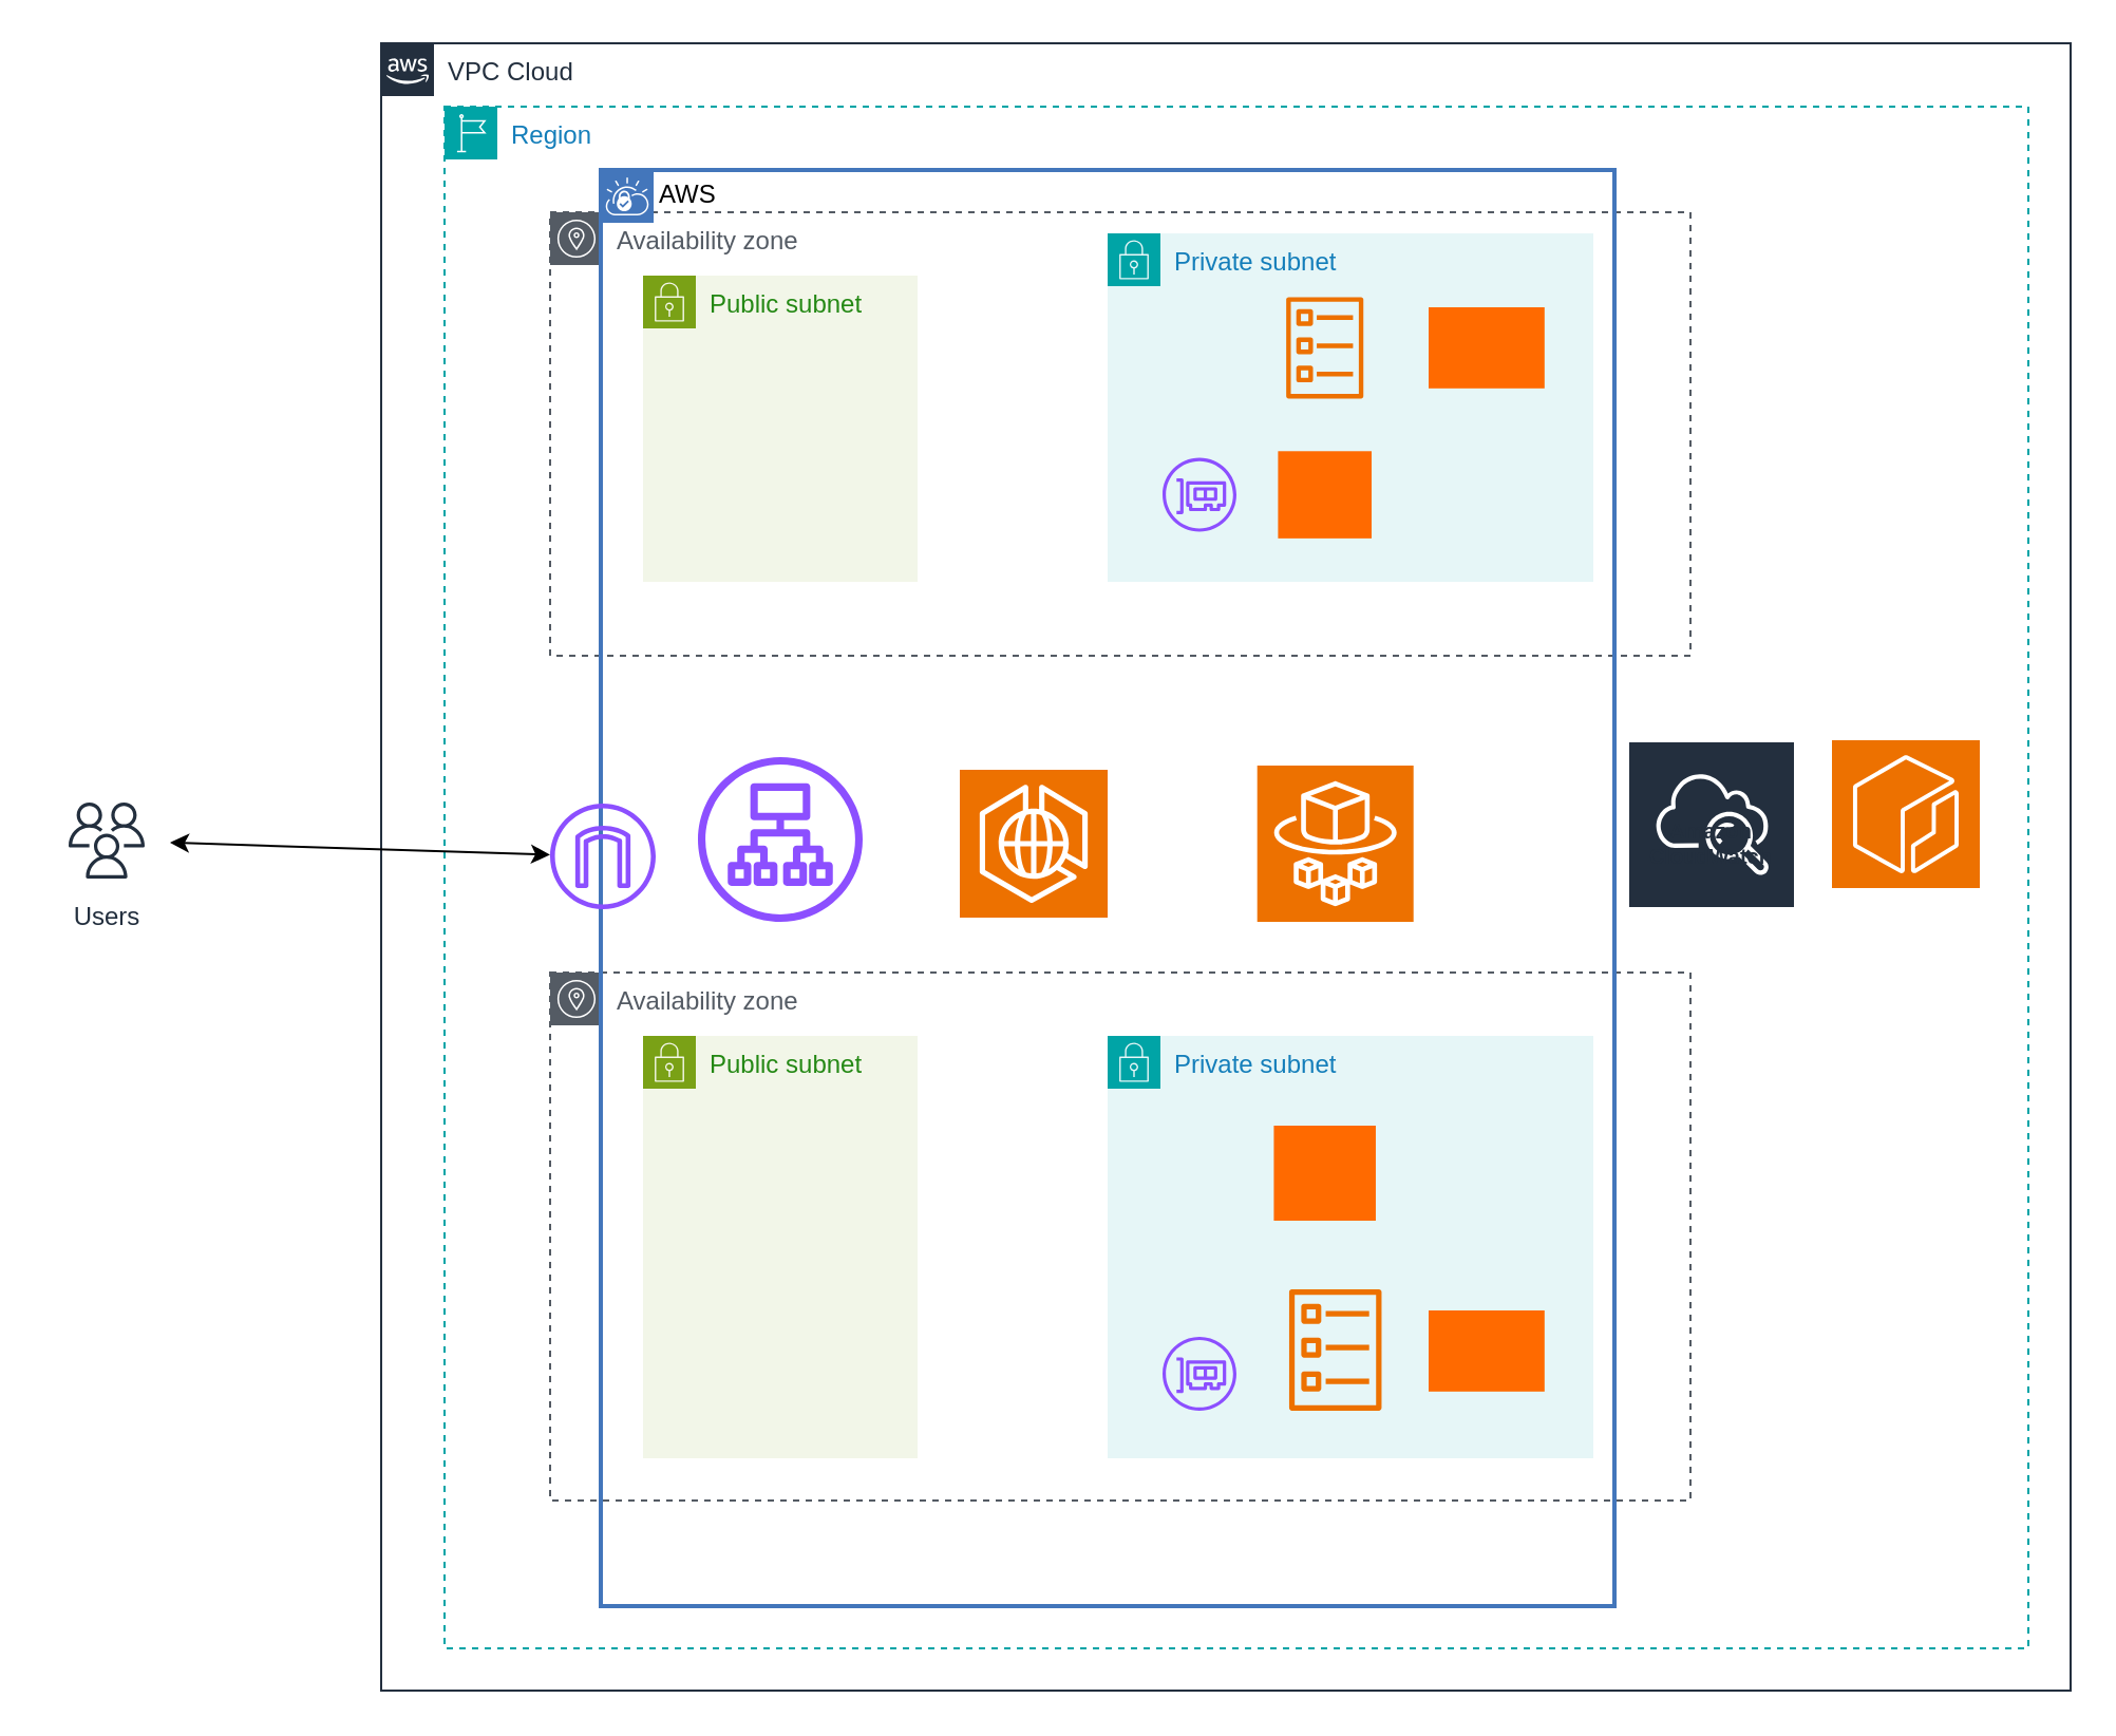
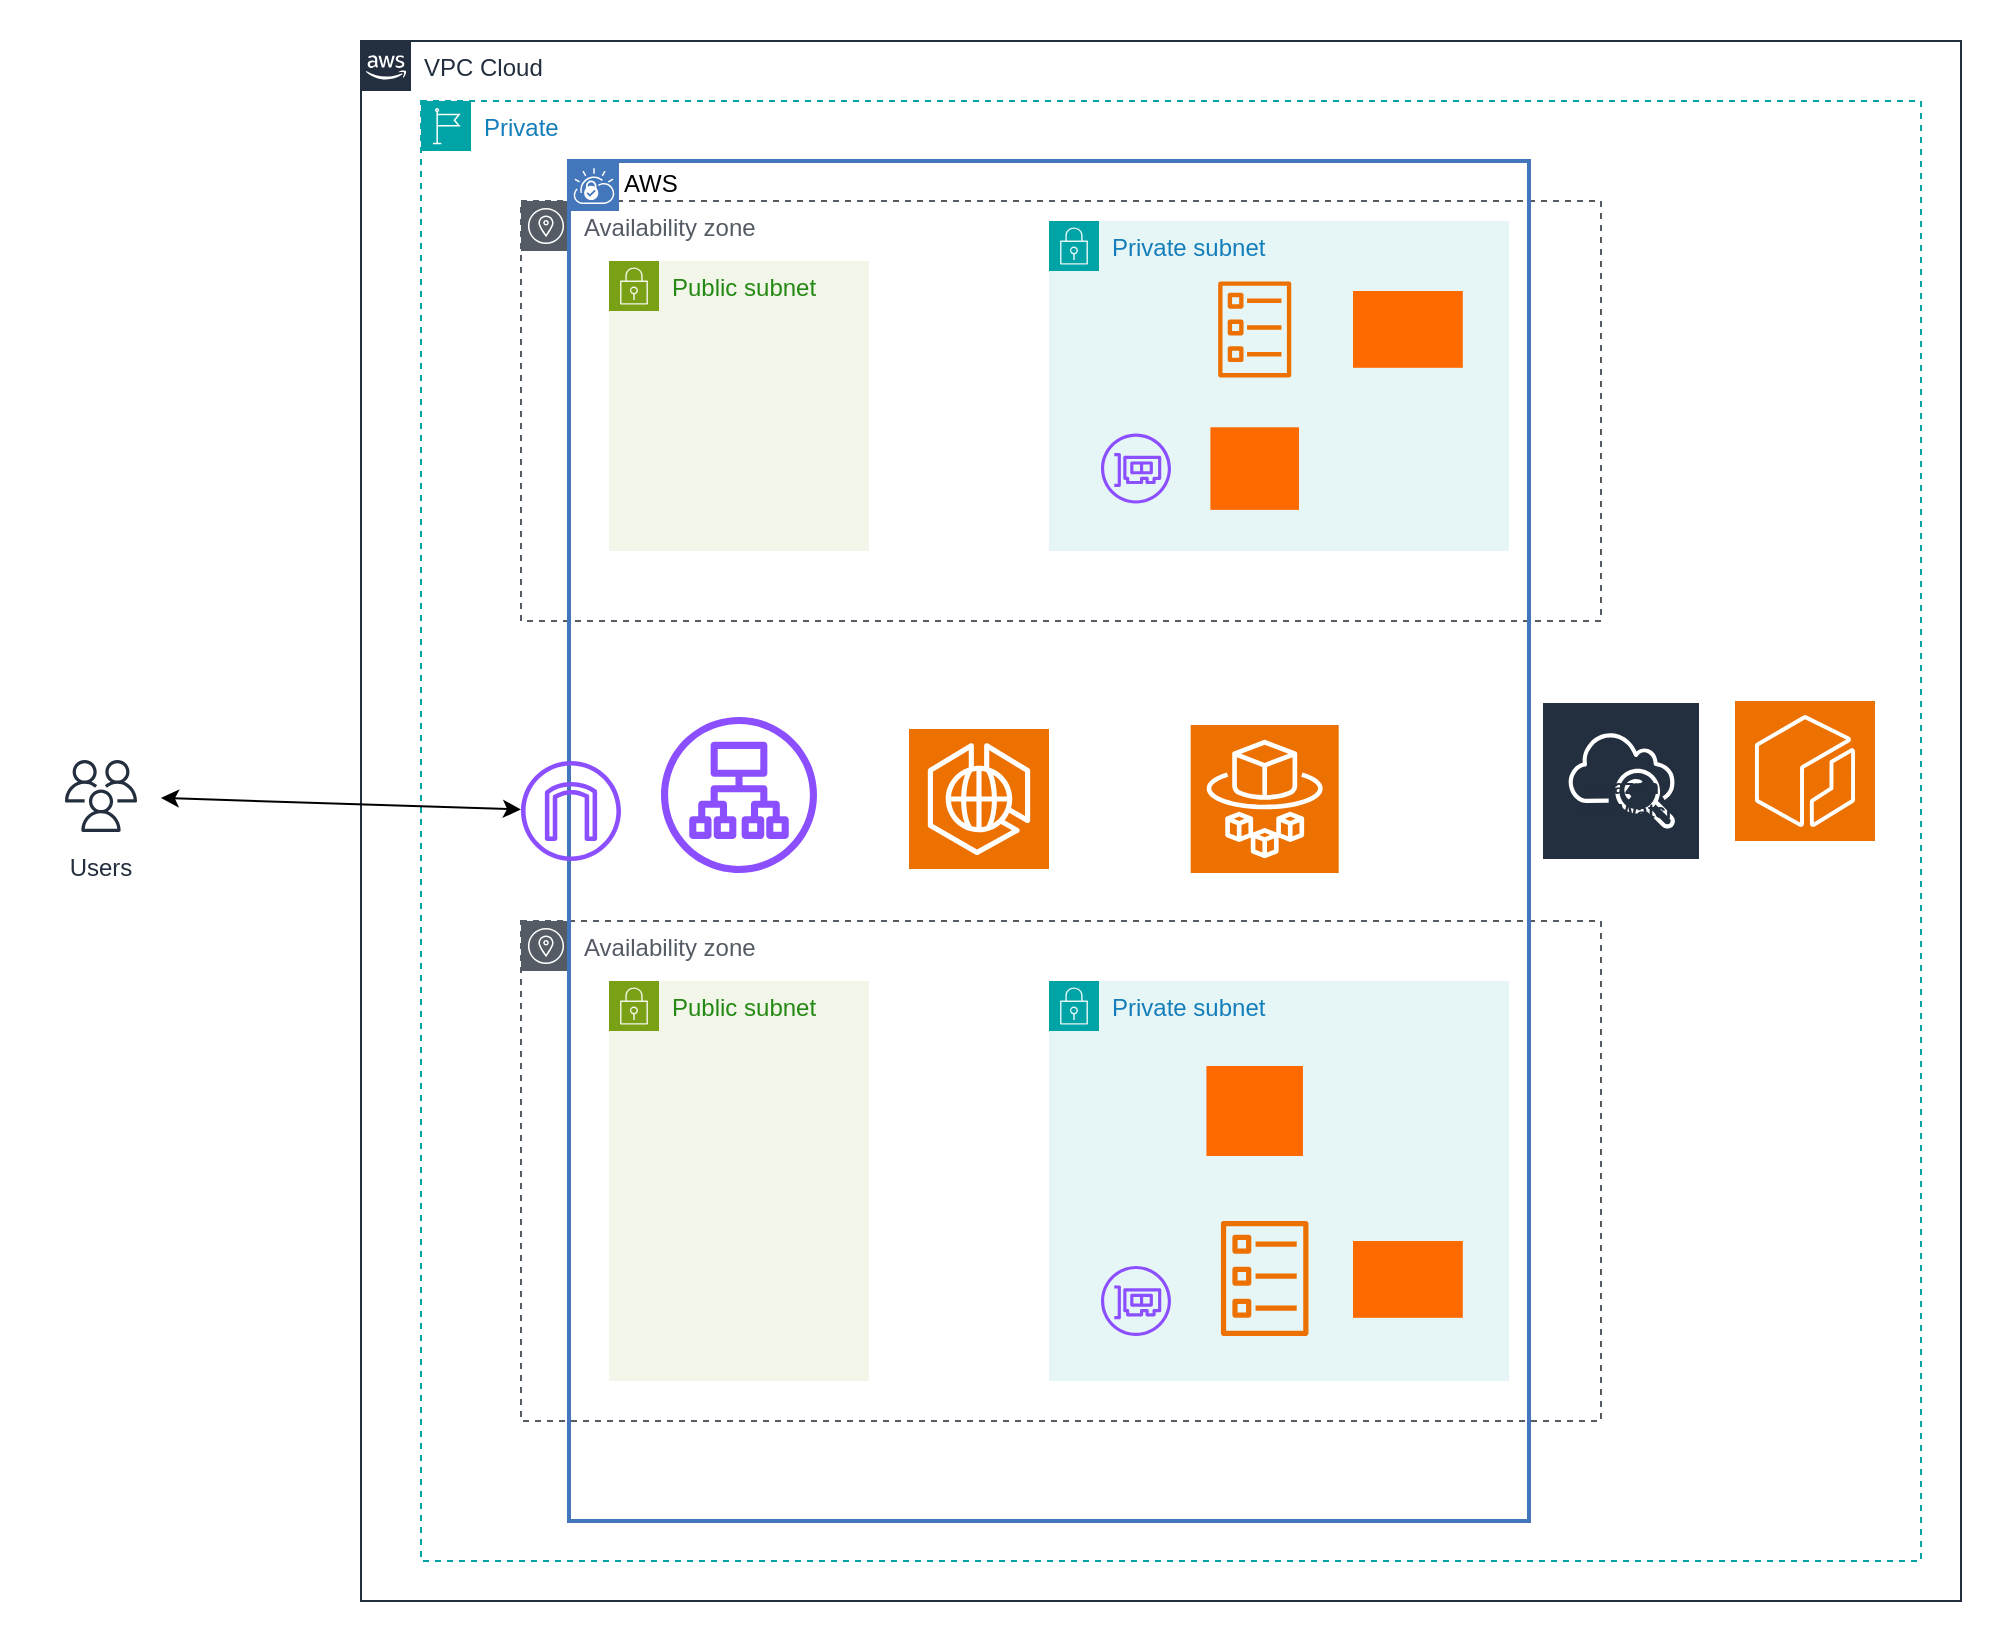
  <mxCell id="0" />
  <mxCell id="1" parent="0" />
  <mxCell id="2" value="VPC Cloud" style="points=[[0,0],[0.25,0],[0.5,0],[0.75,0],[1,0],[1,0.25],[1,0.5],[1,0.75],[1,1],[0.75,1],[0.5,1],[0.25,1],[0,1],[0,0.75],[0,0.5],[0,0.25]];outlineConnect=0;gradientColor=none;html=1;whiteSpace=wrap;fontSize=12;fontStyle=0;container=1;pointerEvents=0;collapsible=0;recursiveResize=0;shape=mxgraph.aws4.group;grIcon=mxgraph.aws4.group_aws_cloud_alt;strokeColor=#232F3E;fillColor=none;verticalAlign=top;align=left;spacingLeft=30;fontColor=#232F3E;dashed=0;" parent="1" vertex="1"><mxGeometry x="180" y="20" width="800" height="780" as="geometry" /></mxCell>
- <mxCell id="3" value="Region" style="points=[[0,0],[0.25,0],[0.5,0],[0.75,0],[1,0],[1,0.25],[1,0.5],[1,0.75],[1,1],[0.75,1],[0.5,1],[0.25,1],[0,1],[0,0.75],[0,0.5],[0,0.25]];outlineConnect=0;gradientColor=none;html=1;whiteSpace=wrap;fontSize=12;fontStyle=0;container=1;pointerEvents=0;collapsible=0;recursiveResize=0;shape=mxgraph.aws4.group;grIcon=mxgraph.aws4.group_region;strokeColor=#00A4A6;fillColor=none;verticalAlign=top;align=left;spacingLeft=30;fontColor=#147EBA;dashed=1;" parent="1" vertex="1"><mxGeometry x="210" y="50" width="750" height="730" as="geometry" /></mxCell>
+ <mxCell id="3" value="Private" style="points=[[0,0],[0.25,0],[0.5,0],[0.75,0],[1,0],[1,0.25],[1,0.5],[1,0.75],[1,1],[0.75,1],[0.5,1],[0.25,1],[0,1],[0,0.75],[0,0.5],[0,0.25]];outlineConnect=0;gradientColor=none;html=1;whiteSpace=wrap;fontSize=12;fontStyle=0;container=1;pointerEvents=0;collapsible=0;recursiveResize=0;shape=mxgraph.aws4.group;grIcon=mxgraph.aws4.group_region;strokeColor=#00A4A6;fillColor=none;verticalAlign=top;align=left;spacingLeft=30;fontColor=#147EBA;dashed=1;" parent="1" vertex="1"><mxGeometry x="210" y="50" width="750" height="730" as="geometry" /></mxCell>
  <mxCell id="4" value="Availability zone" style="sketch=0;outlineConnect=0;gradientColor=none;html=1;whiteSpace=wrap;fontSize=12;fontStyle=0;shape=mxgraph.aws4.group;grIcon=mxgraph.aws4.group_availability_zone;strokeColor=#545B64;fillColor=none;verticalAlign=top;align=left;spacingLeft=30;fontColor=#545B64;dashed=1;" parent="3" vertex="1"><mxGeometry x="50" y="50" width="540" height="210" as="geometry" /></mxCell>
  <mxCell id="5" value="Availability zone" style="sketch=0;outlineConnect=0;gradientColor=none;html=1;whiteSpace=wrap;fontSize=12;fontStyle=0;shape=mxgraph.aws4.group;grIcon=mxgraph.aws4.group_availability_zone;strokeColor=#545B64;fillColor=none;verticalAlign=top;align=left;spacingLeft=30;fontColor=#545B64;dashed=1;" parent="3" vertex="1"><mxGeometry x="50" y="410" width="540" height="250" as="geometry" /></mxCell>
  <mxCell id="6" value="AWS" style="shape=mxgraph.ibm.box;prType=vpc;fontStyle=0;verticalAlign=top;align=left;spacingLeft=32;spacingTop=4;fillColor=none;rounded=0;whiteSpace=wrap;html=1;strokeColor=#4376BB;strokeWidth=2;dashed=0;container=1;spacing=-4;collapsible=0;expand=0;recursiveResize=0;" vertex="1" parent="3"><mxGeometry x="74" y="30" width="480" height="680" as="geometry" /></mxCell>
  <mxCell id="7" value="Public subnet" style="points=[[0,0],[0.25,0],[0.5,0],[0.75,0],[1,0],[1,0.25],[1,0.5],[1,0.75],[1,1],[0.75,1],[0.5,1],[0.25,1],[0,1],[0,0.75],[0,0.5],[0,0.25]];outlineConnect=0;gradientColor=none;html=1;whiteSpace=wrap;fontSize=12;fontStyle=0;container=1;pointerEvents=0;collapsible=0;recursiveResize=0;shape=mxgraph.aws4.group;grIcon=mxgraph.aws4.group_security_group;grStroke=0;strokeColor=#7AA116;fillColor=#F2F6E8;verticalAlign=top;align=left;spacingLeft=30;fontColor=#248814;dashed=0;" vertex="1" parent="6"><mxGeometry x="20" y="50" width="130" height="145" as="geometry" /></mxCell>
  <mxCell id="8" value="Public subnet" style="points=[[0,0],[0.25,0],[0.5,0],[0.75,0],[1,0],[1,0.25],[1,0.5],[1,0.75],[1,1],[0.75,1],[0.5,1],[0.25,1],[0,1],[0,0.75],[0,0.5],[0,0.25]];outlineConnect=0;gradientColor=none;html=1;whiteSpace=wrap;fontSize=12;fontStyle=0;container=1;pointerEvents=0;collapsible=0;recursiveResize=0;shape=mxgraph.aws4.group;grIcon=mxgraph.aws4.group_security_group;grStroke=0;strokeColor=#7AA116;fillColor=#F2F6E8;verticalAlign=top;align=left;spacingLeft=30;fontColor=#248814;dashed=0;" vertex="1" parent="6"><mxGeometry x="20" y="410" width="130" height="200" as="geometry" /></mxCell>
  <mxCell id="9" value="Private subnet" style="points=[[0,0],[0.25,0],[0.5,0],[0.75,0],[1,0],[1,0.25],[1,0.5],[1,0.75],[1,1],[0.75,1],[0.5,1],[0.25,1],[0,1],[0,0.75],[0,0.5],[0,0.25]];outlineConnect=0;gradientColor=none;html=1;whiteSpace=wrap;fontSize=12;fontStyle=0;container=1;pointerEvents=0;collapsible=0;recursiveResize=0;shape=mxgraph.aws4.group;grIcon=mxgraph.aws4.group_security_group;grStroke=0;strokeColor=#00A4A6;fillColor=#E6F6F7;verticalAlign=top;align=left;spacingLeft=30;fontColor=#147EBA;dashed=0;" vertex="1" parent="6"><mxGeometry x="240" y="30" width="230" height="165" as="geometry" /></mxCell>
  <mxCell id="10" value="" style="points=[];aspect=fixed;html=1;align=center;shadow=0;dashed=0;fillColor=#FF6A00;strokeColor=none;shape=mxgraph.alibaba_cloud.ecs_elastic_compute_service;" vertex="1" parent="9"><mxGeometry x="80.7" y="103.14" width="44.3" height="41.29" as="geometry" /></mxCell>
  <mxCell id="11" value="" style="sketch=0;outlineConnect=0;fontColor=#232F3E;gradientColor=none;fillColor=#ED7100;strokeColor=none;dashed=0;verticalLabelPosition=bottom;verticalAlign=top;align=center;html=1;fontSize=12;fontStyle=0;aspect=fixed;pointerEvents=1;shape=mxgraph.aws4.ecs_task;" vertex="1" parent="9"><mxGeometry x="84.35" y="30.2" width="37" height="48" as="geometry" /></mxCell>
  <mxCell id="12" value="Private subnet" style="points=[[0,0],[0.25,0],[0.5,0],[0.75,0],[1,0],[1,0.25],[1,0.5],[1,0.75],[1,1],[0.75,1],[0.5,1],[0.25,1],[0,1],[0,0.75],[0,0.5],[0,0.25]];outlineConnect=0;gradientColor=none;html=1;whiteSpace=wrap;fontSize=12;fontStyle=0;container=1;pointerEvents=0;collapsible=0;recursiveResize=0;shape=mxgraph.aws4.group;grIcon=mxgraph.aws4.group_security_group;grStroke=0;strokeColor=#00A4A6;fillColor=#E6F6F7;verticalAlign=top;align=left;spacingLeft=30;fontColor=#147EBA;dashed=0;" vertex="1" parent="6"><mxGeometry x="240" y="410" width="230" height="200" as="geometry" /></mxCell>
  <mxCell id="13" value="" style="points=[];aspect=fixed;html=1;align=center;shadow=0;dashed=0;fillColor=#FF6A00;strokeColor=none;shape=mxgraph.alibaba_cloud.ecs_elastic_compute_service;" vertex="1" parent="12"><mxGeometry x="78.71" y="42.5" width="48.27" height="45" as="geometry" /></mxCell>
  <mxCell id="14" value="" style="points=[];aspect=fixed;html=1;align=center;shadow=0;dashed=0;fillColor=#FF6A00;strokeColor=none;shape=mxgraph.alibaba_cloud.eci_elastic_container_instance;" vertex="1" parent="12"><mxGeometry x="152" y="130" width="54.9" height="38.4" as="geometry" /></mxCell>
  <mxCell id="15" value="" style="sketch=0;points=[[0,0,0],[0.25,0,0],[0.5,0,0],[0.75,0,0],[1,0,0],[0,1,0],[0.25,1,0],[0.5,1,0],[0.75,1,0],[1,1,0],[0,0.25,0],[0,0.5,0],[0,0.75,0],[1,0.25,0],[1,0.5,0],[1,0.75,0]];outlineConnect=0;fontColor=#232F3E;fillColor=#ED7100;strokeColor=#ffffff;dashed=0;verticalLabelPosition=bottom;verticalAlign=top;align=center;html=1;fontSize=12;fontStyle=0;aspect=fixed;shape=mxgraph.aws4.resourceIcon;resIcon=mxgraph.aws4.ecs_anywhere;" vertex="1" parent="6"><mxGeometry x="170" y="284" width="70" height="70" as="geometry" /></mxCell>
  <mxCell id="16" value="" style="sketch=0;points=[[0,0,0],[0.25,0,0],[0.5,0,0],[0.75,0,0],[1,0,0],[0,1,0],[0.25,1,0],[0.5,1,0],[0.75,1,0],[1,1,0],[0,0.25,0],[0,0.5,0],[0,0.75,0],[1,0.25,0],[1,0.5,0],[1,0.75,0]];outlineConnect=0;fontColor=#232F3E;fillColor=#ED7100;strokeColor=#ffffff;dashed=0;verticalLabelPosition=bottom;verticalAlign=top;align=center;html=1;fontSize=12;fontStyle=0;aspect=fixed;shape=mxgraph.aws4.resourceIcon;resIcon=mxgraph.aws4.fargate;" vertex="1" parent="6"><mxGeometry x="310.85" y="282" width="74" height="74" as="geometry" /></mxCell>
  <mxCell id="17" value="" style="sketch=0;outlineConnect=0;fontColor=#232F3E;gradientColor=none;fillColor=#8C4FFF;strokeColor=none;dashed=0;verticalLabelPosition=bottom;verticalAlign=top;align=center;html=1;fontSize=12;fontStyle=0;aspect=fixed;pointerEvents=1;shape=mxgraph.aws4.application_load_balancer;" vertex="1" parent="6"><mxGeometry x="46" y="278" width="78" height="78" as="geometry" /></mxCell>
  <mxCell id="18" value="" style="points=[];aspect=fixed;html=1;align=center;shadow=0;dashed=0;fillColor=#FF6A00;strokeColor=none;shape=mxgraph.alibaba_cloud.eci_elastic_container_instance;" vertex="1" parent="6"><mxGeometry x="392" y="65" width="54.9" height="38.4" as="geometry" /></mxCell>
  <mxCell id="19" value="" style="sketch=0;outlineConnect=0;fontColor=#232F3E;gradientColor=none;fillColor=#ED7100;strokeColor=none;dashed=0;verticalLabelPosition=bottom;verticalAlign=top;align=center;html=1;fontSize=12;fontStyle=0;aspect=fixed;pointerEvents=1;shape=mxgraph.aws4.ecs_task;" vertex="1" parent="6"><mxGeometry x="325.7" y="530" width="44.3" height="57.47" as="geometry" /></mxCell>
  <mxCell id="20" value="" style="sketch=0;outlineConnect=0;fontColor=#232F3E;gradientColor=none;fillColor=#8C4FFF;strokeColor=none;dashed=0;verticalLabelPosition=bottom;verticalAlign=top;align=center;html=1;fontSize=12;fontStyle=0;aspect=fixed;pointerEvents=1;shape=mxgraph.aws4.elastic_network_interface;" vertex="1" parent="6"><mxGeometry x="266" y="552.47" width="35" height="35" as="geometry" /></mxCell>
  <mxCell id="21" value="" style="sketch=0;outlineConnect=0;fontColor=#232F3E;gradientColor=none;fillColor=#8C4FFF;strokeColor=none;dashed=0;verticalLabelPosition=bottom;verticalAlign=top;align=center;html=1;fontSize=12;fontStyle=0;aspect=fixed;pointerEvents=1;shape=mxgraph.aws4.elastic_network_interface;" vertex="1" parent="6"><mxGeometry x="266" y="136.29" width="35" height="35" as="geometry" /></mxCell>
  <mxCell id="22" value="" style="sketch=0;points=[[0,0,0],[0.25,0,0],[0.5,0,0],[0.75,0,0],[1,0,0],[0,1,0],[0.25,1,0],[0.5,1,0],[0.75,1,0],[1,1,0],[0,0.25,0],[0,0.5,0],[0,0.75,0],[1,0.25,0],[1,0.5,0],[1,0.75,0]];outlineConnect=0;fontColor=#232F3E;fillColor=#ED7100;strokeColor=#ffffff;dashed=0;verticalLabelPosition=bottom;verticalAlign=top;align=center;html=1;fontSize=12;fontStyle=0;aspect=fixed;shape=mxgraph.aws4.resourceIcon;resIcon=mxgraph.aws4.ecr;" vertex="1" parent="3"><mxGeometry x="657" y="300" width="70" height="70" as="geometry" /></mxCell>
  <mxCell id="23" value="Amazon CloudWatch" style="sketch=0;outlineConnect=0;fontColor=#232F3E;gradientColor=none;strokeColor=#ffffff;fillColor=#232F3E;dashed=0;verticalLabelPosition=middle;verticalAlign=bottom;align=center;html=1;whiteSpace=wrap;fontSize=10;fontStyle=1;spacing=3;shape=mxgraph.aws4.productIcon;prIcon=mxgraph.aws4.cloudwatch;" vertex="1" parent="3"><mxGeometry x="560" y="300" width="80" height="65" as="geometry" /></mxCell>
  <mxCell id="24" value="" style="sketch=0;outlineConnect=0;fontColor=#232F3E;gradientColor=none;fillColor=#8C4FFF;strokeColor=none;dashed=0;verticalLabelPosition=bottom;verticalAlign=top;align=center;html=1;fontSize=12;fontStyle=0;aspect=fixed;pointerEvents=1;shape=mxgraph.aws4.internet_gateway;" vertex="1" parent="3"><mxGeometry x="50" y="330" width="50" height="50" as="geometry" /></mxCell>
  <mxCell id="25" value="Users" style="sketch=0;outlineConnect=0;fontColor=#232F3E;gradientColor=none;strokeColor=#232F3E;fillColor=#ffffff;dashed=0;verticalLabelPosition=bottom;verticalAlign=top;align=center;html=1;fontSize=12;fontStyle=0;aspect=fixed;shape=mxgraph.aws4.resourceIcon;resIcon=mxgraph.aws4.users;" vertex="1" parent="1"><mxGeometry x="20" y="375" width="60" height="45" as="geometry" /></mxCell>
  <mxCell id="26" value="" style="endArrow=classic;startArrow=classic;html=1;rounded=0;" edge="1" parent="1" source="25" target="24"><mxGeometry width="50" height="50" relative="1" as="geometry"><mxPoint x="390" y="490" as="sourcePoint" /><mxPoint x="440" y="440" as="targetPoint" /></mxGeometry></mxCell>
